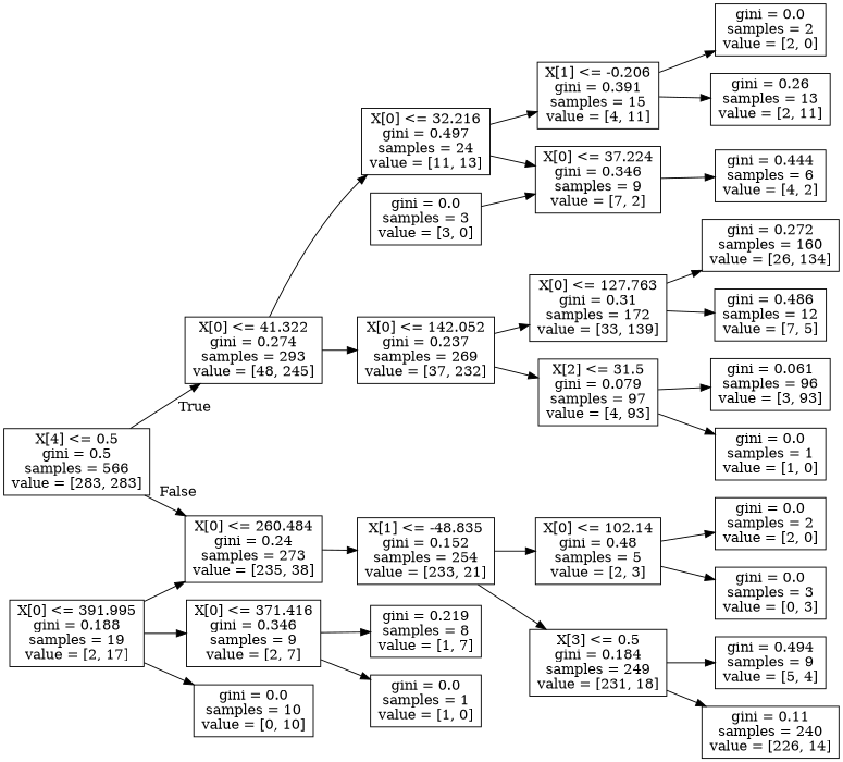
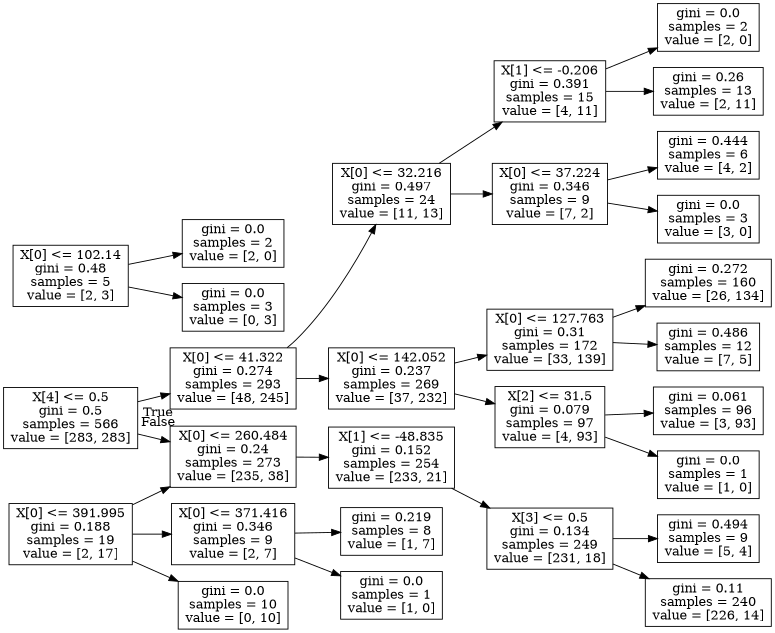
  digraph {
    rankdir=LR
    node [shape=box]
    n1 [label="X[4] <= 0.5\ngini = 0.5\nsamples = 566\nvalue = [283, 283]"]
    n2 [label="X[0] <= 41.322\ngini = 0.274\nsamples = 293\nvalue = [48, 245]"]
    n3 [label="X[0] <= 260.484\ngini = 0.24\nsamples = 273\nvalue = [235, 38]"]
    n4 [label="X[0] <= 32.216\ngini = 0.497\nsamples = 24\nvalue = [11, 13]"]
    n5 [label="X[0] <= 142.052\ngini = 0.237\nsamples = 269\nvalue = [37, 232]"]
    n6 [label="X[1] <= -48.835\ngini = 0.152\nsamples = 254\nvalue = [233, 21]"]
    n7 [label="X[1] <= -0.206\ngini = 0.391\nsamples = 15\nvalue = [4, 11]"]
    n8 [label="X[0] <= 37.224\ngini = 0.346\nsamples = 9\nvalue = [7, 2]"]
    n9 [label="X[0] <= 127.763\ngini = 0.31\nsamples = 172\nvalue = [33, 139]"]
    n10 [label="X[2] <= 31.5\ngini = 0.079\nsamples = 97\nvalue = [4, 93]"]
    n11 [label="gini = 0.0\nsamples = 2\nvalue = [2, 0]"]
    n12 [label="gini = 0.26\nsamples = 13\nvalue = [2, 11]"]
    n13 [label="gini = 0.444\nsamples = 6\nvalue = [4, 2]"]
    n14 [label="gini = 0.0\nsamples = 3\nvalue = [3, 0]"]
    n15 [label="gini = 0.272\nsamples = 160\nvalue = [26, 134]"]
    n16 [label="gini = 0.486\nsamples = 12\nvalue = [7, 5]"]
    n17 [label="gini = 0.061\nsamples = 96\nvalue = [3, 93]"]
    n18 [label="gini = 0.0\nsamples = 1\nvalue = [1, 0]"]
    n19 [label="X[0] <= 102.14\ngini = 0.48\nsamples = 5\nvalue = [2, 3]"]
-   n20 [label="X[3] <= 0.5\ngini = 0.184\nsamples = 249\nvalue = [231, 18]"]
+   n20 [label="X[3] <= 0.5\ngini = 0.134\nsamples = 249\nvalue = [231, 18]"]
    n21 [label="X[0] <= 391.995\ngini = 0.188\nsamples = 19\nvalue = [2, 17]"]
    n22 [label="X[0] <= 371.416\ngini = 0.346\nsamples = 9\nvalue = [2, 7]"]
    n23 [label="gini = 0.0\nsamples = 10\nvalue = [0, 10]"]
    n24 [label="gini = 0.0\nsamples = 2\nvalue = [2, 0]"]
    n25 [label="gini = 0.0\nsamples = 3\nvalue = [0, 3]"]
    n26 [label="gini = 0.494\nsamples = 9\nvalue = [5, 4]"]
    n27 [label="gini = 0.11\nsamples = 240\nvalue = [226, 14]"]
    n28 [label="gini = 0.219\nsamples = 8\nvalue = [1, 7]"]
    n29 [label="gini = 0.0\nsamples = 1\nvalue = [1, 0]"]
    n1 -> n2 [headlabel=True labelangle=45 labeldistance=2.5]
    n1 -> n3 [headlabel=False labelangle=-45 labeldistance=2.5]
    n2 -> n4
    n2 -> n5
    n3 -> n6
    n4 -> n7
    n4 -> n8
    n5 -> n9
    n5 -> n10
-   n6 -> n19
    n6 -> n20
    n7 -> n11
    n7 -> n12
    n8 -> n13
-   n14 -> n8
+   n8 -> n14
    n9 -> n15
    n9 -> n16
    n10 -> n17
    n10 -> n18
    n19 -> n24
    n19 -> n25
    n20 -> n26
    n20 -> n27
    n21 -> n3
    n21 -> n22
    n21 -> n23
    n22 -> n28
    n22 -> n29
  }
